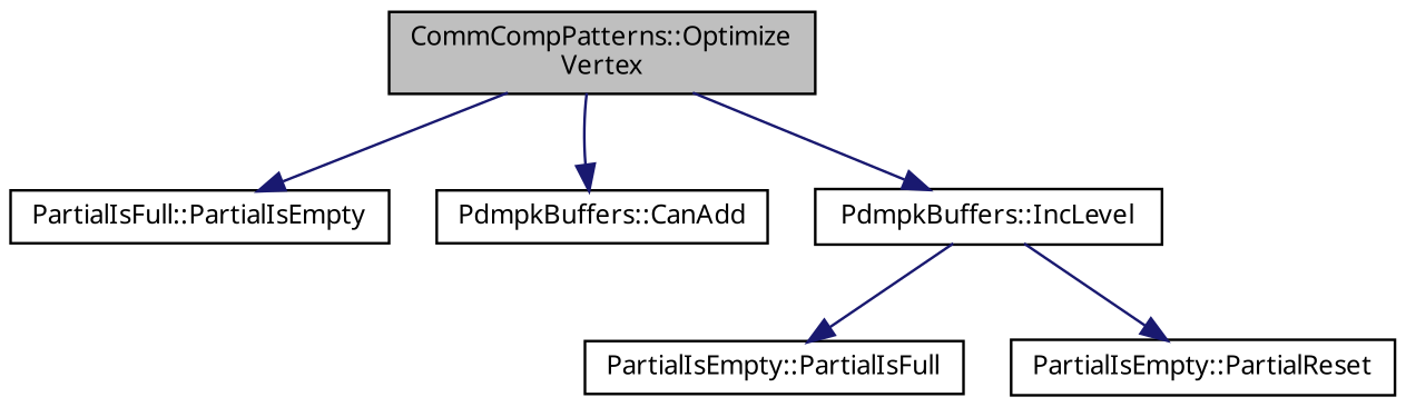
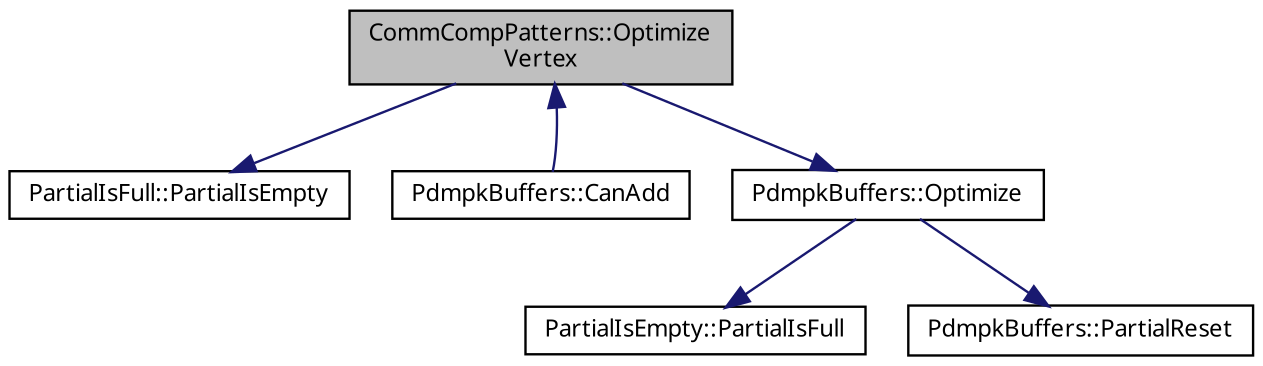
  digraph {
    fontname="Noto Sans"
    rankdir=TB
    node [color=black fillcolor=white fontname="Noto Sans" fontsize=10 shape=record style=filled]
    edge [color=midnightblue fontname="Noto Sans" fontsize=10 labelfontname=Helvetica labelfontsize=10 style=solid]
    n1 [fillcolor=grey75 fontcolor=black height=0.2 label="CommCompPatterns::Optimize\lVertex" width=0.4]
    n2 [height=0.2 label="PartialIsFull::PartialIsEmpty" width=0.4]
    n3 [height=0.2 label="PdmpkBuffers::CanAdd" width=0.4]
-   n4 [height=0.2 label="PdmpkBuffers::IncLevel" width=0.4]
+   n4 [height=0.2 label="PdmpkBuffers::Optimize" width=0.4]
    n5 [height=0.2 label="PartialIsEmpty::PartialIsFull" width=0.4]
-   n6 [height=0.2 label="PartialIsEmpty::PartialReset" width=0.4]
+   n6 [height=0.2 label="PdmpkBuffers::PartialReset" width=0.4]
    n1 -> n2
-   n1 -> n3
+   n3 -> n1
    n1 -> n4
    n4 -> n5
    n4 -> n6
  }
